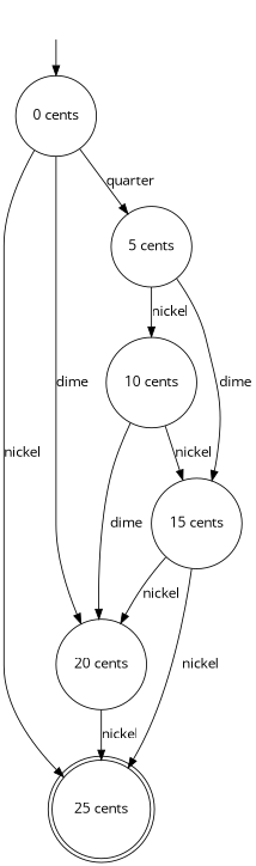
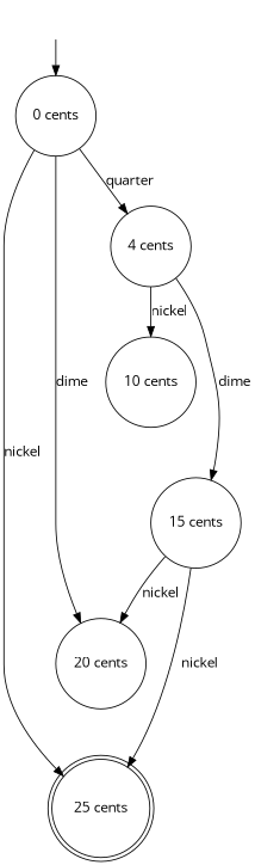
  digraph {
    fontname="Open Sans"
    rankdir=TB
    node [fontname="Open Sans" style=solid shape=circle]
    edge [fontname="Open Sans"]
    0 [style=invis shape=""]
    "0 cents"
    "25 cents" [shape=doublecircle]
-   "5 cents"
+   "5 cents" [label="4 cents"]
    "20 cents"
    "10 cents"
    "15 cents"
    0 -> "0 cents"
    "0 cents" -> "25 cents" [label=nickel]
    "0 cents" -> "5 cents" [label=quarter]
    "0 cents" -> "20 cents" [label=dime]
    "5 cents" -> "10 cents" [label=nickel]
    "5 cents" -> "15 cents" [label=dime]
-   "20 cents" -> "25 cents" [label=nickel]
-   "10 cents" -> "20 cents" [label=dime]
-   "10 cents" -> "15 cents" [label=nickel]
    "15 cents" -> "25 cents" [label=nickel]
    "15 cents" -> "20 cents" [label=nickel]
  }
